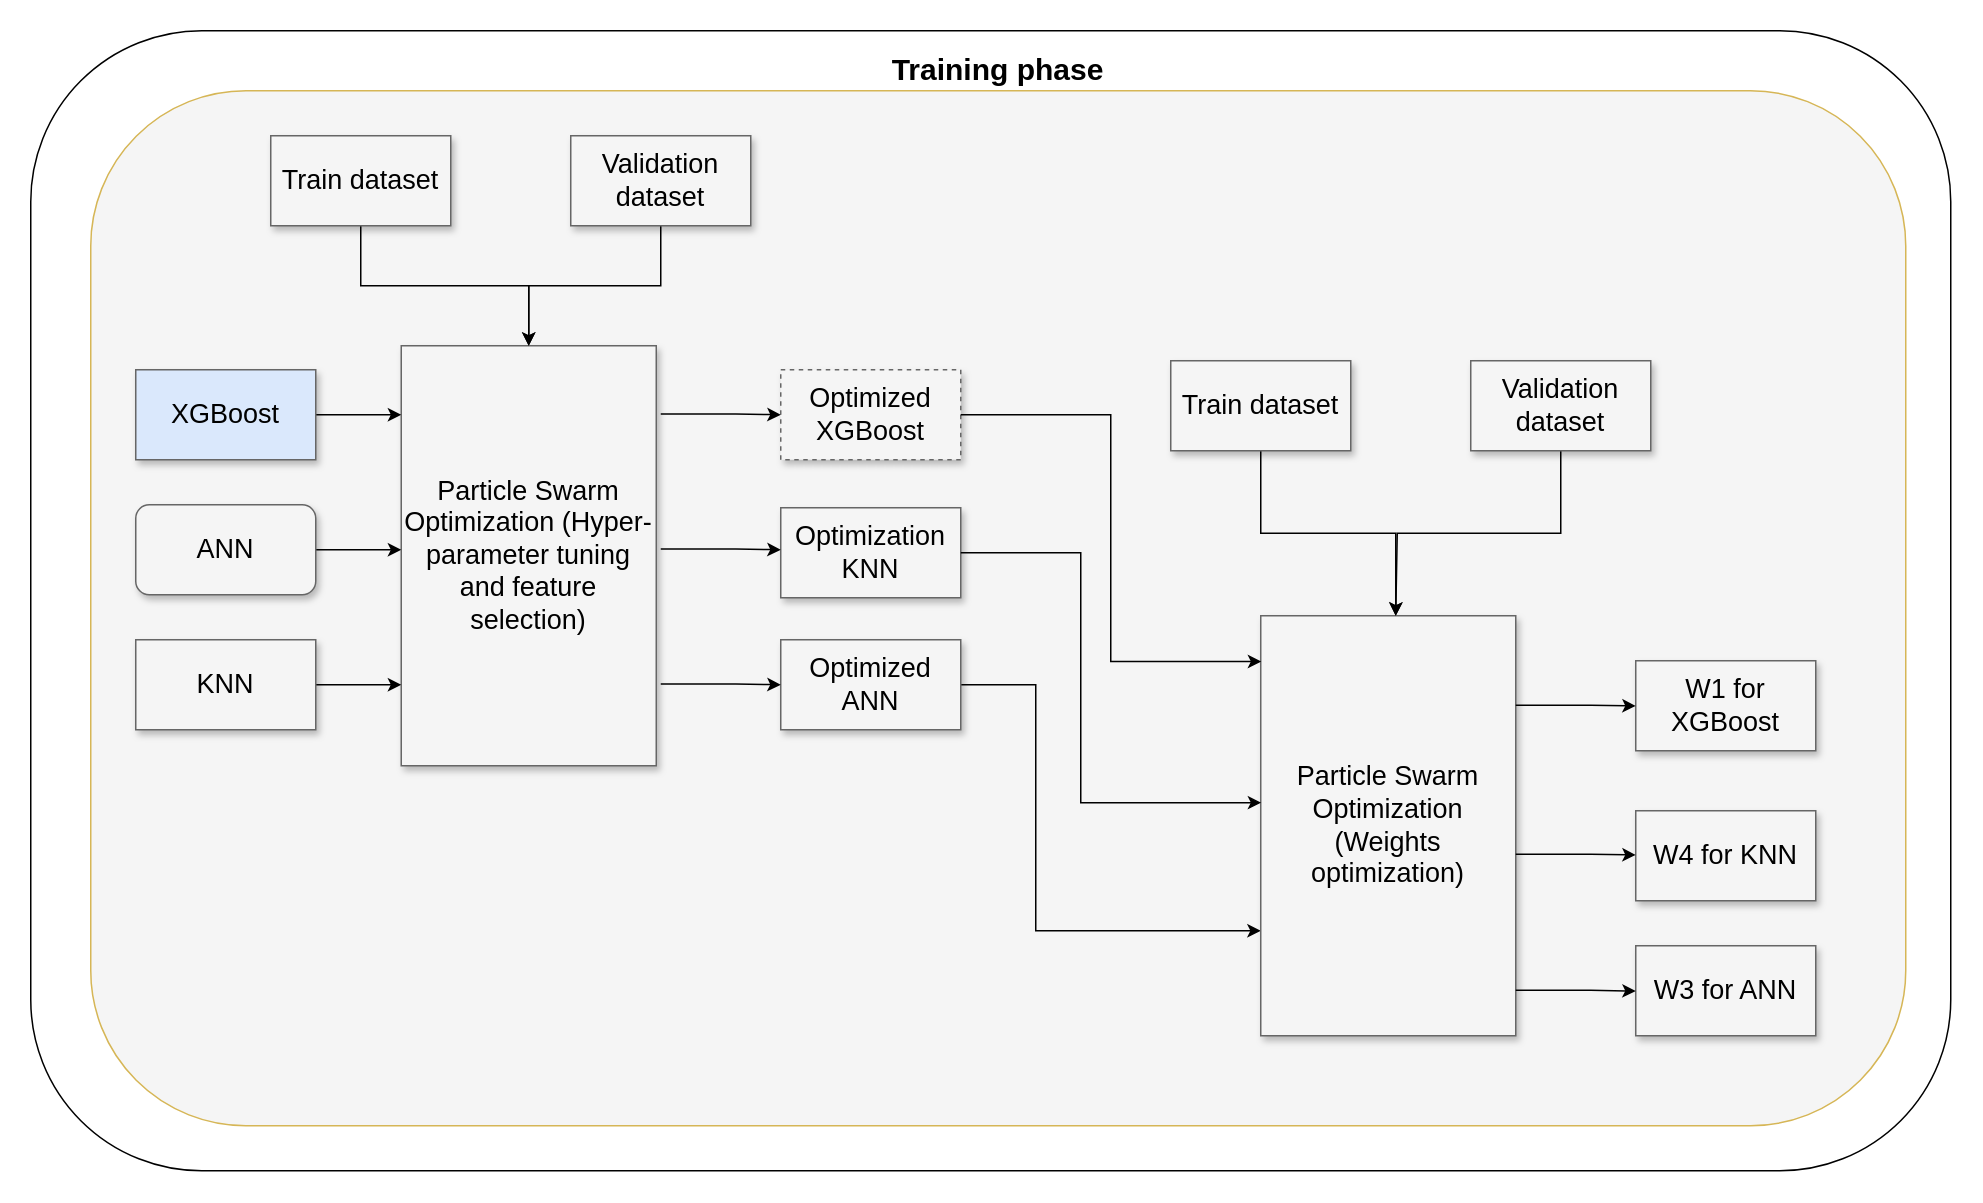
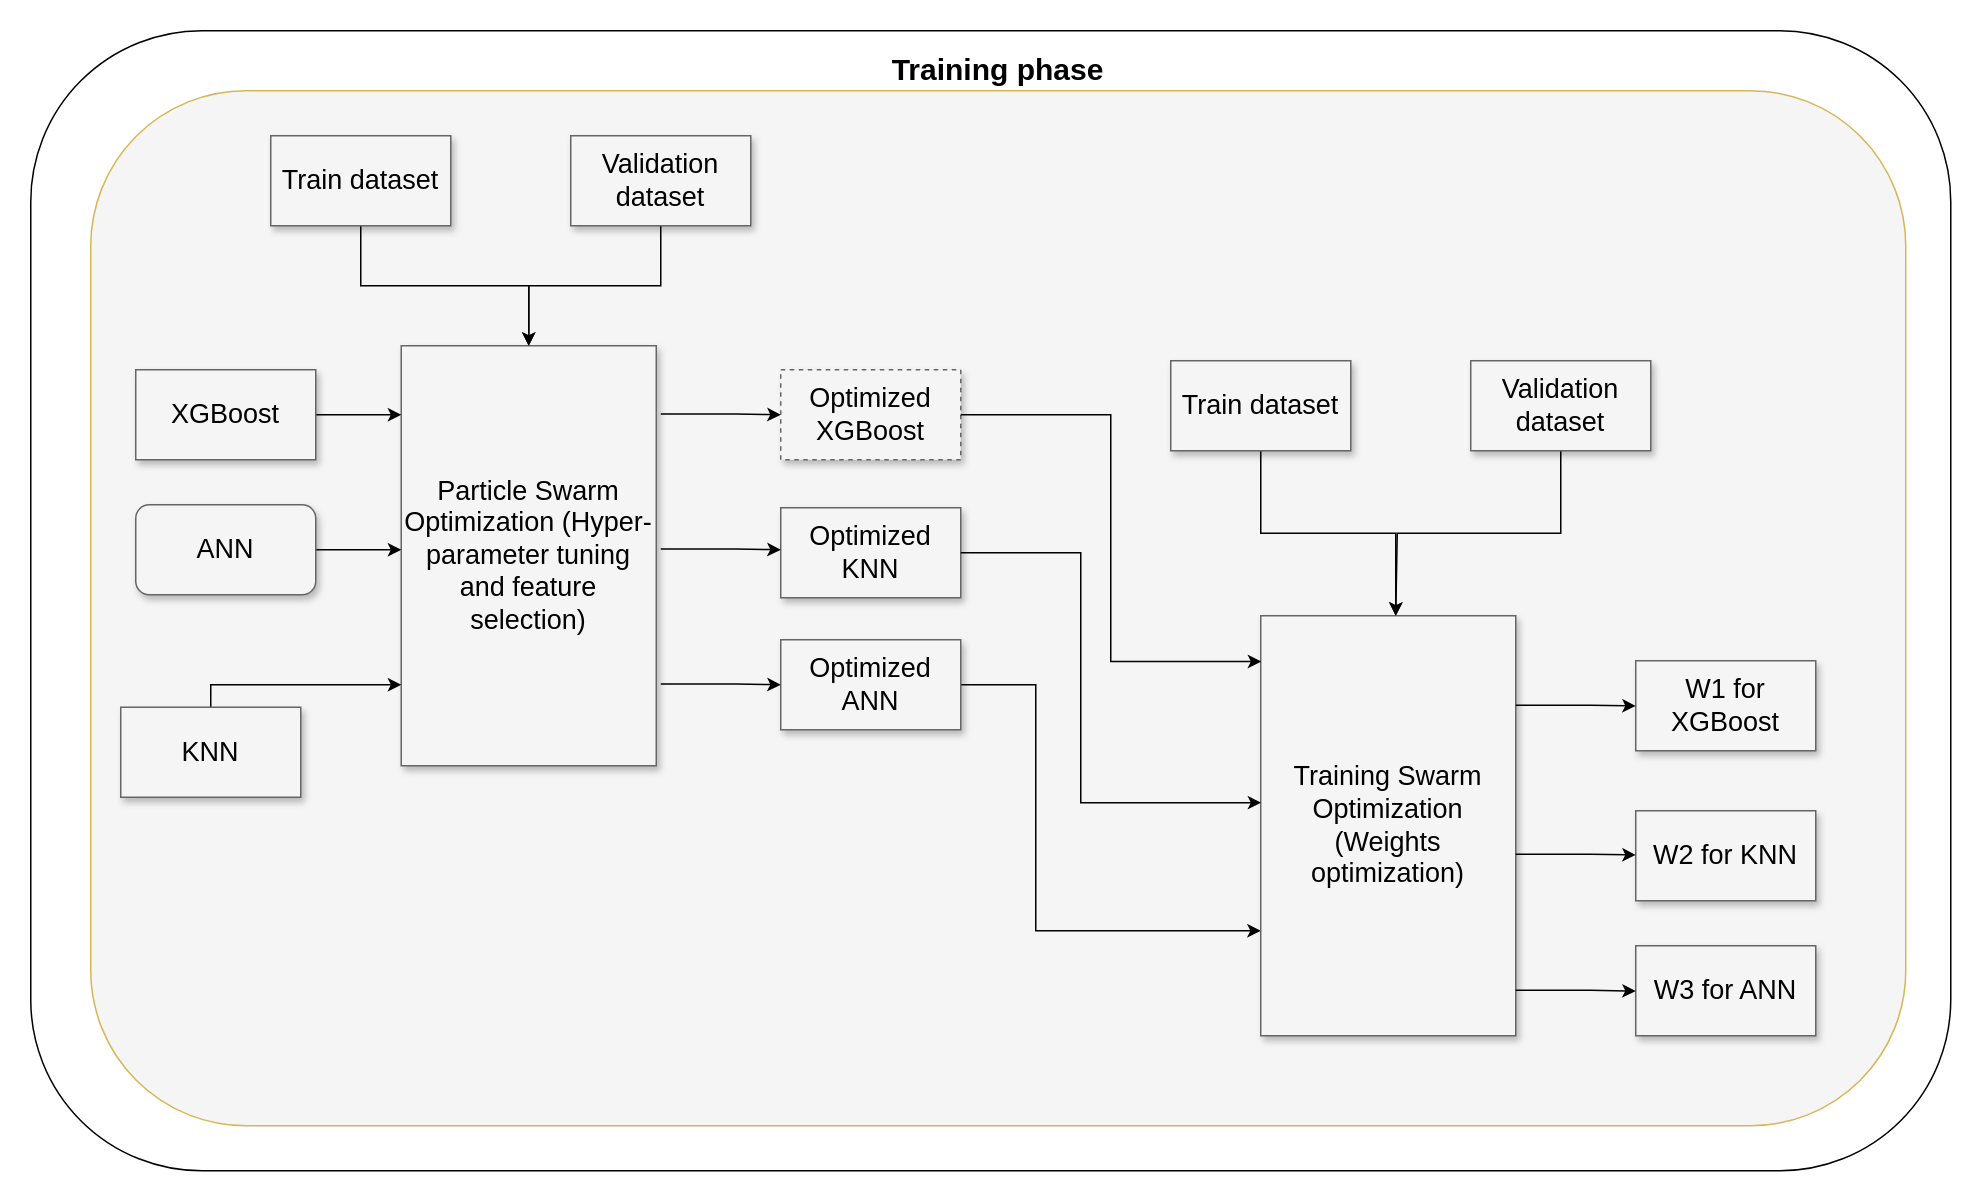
  <mxCell id="0" style=";html=1;" />
  <mxCell id="1" style=";html=1;" parent="0" />
  <mxCell id="2" value="" style="rounded=1;whiteSpace=wrap;html=1;" vertex="1" parent="1"><mxGeometry x="20" y="20" width="1280" height="760" as="geometry" /></mxCell>
  <mxCell id="3" value="&lt;font style=&quot;font-size: 20px;&quot;&gt;&lt;b&gt;Training phase&lt;/b&gt;&lt;/font&gt;" style="rounded=1;whiteSpace=wrap;html=1;fillColor=#f5f5f5;strokeColor=#d6b656;labelPosition=center;verticalLabelPosition=top;align=center;verticalAlign=bottom;" vertex="1" parent="1"><mxGeometry x="60" y="60" width="1210" height="690" as="geometry" /></mxCell>
  <mxCell id="4" value="Particle Swarm Optimization (Hyper-parameter tuning and feature selection)" style="whiteSpace=wrap;html=1;shadow=1;fontSize=18;fillColor=#f5f5f5;strokeColor=#666666;" parent="1" vertex="1"><mxGeometry x="267" y="230" width="170" height="280" as="geometry" /></mxCell>
  <mxCell id="5" value="" style="edgeStyle=orthogonalEdgeStyle;rounded=0;orthogonalLoop=1;jettySize=auto;html=1;" edge="1" parent="1" source="6" target="4"><mxGeometry relative="1" as="geometry"><Array as="points"><mxPoint x="260" y="456" /><mxPoint x="260" y="456" /></Array></mxGeometry></mxCell>
- <mxCell id="6" value="KNN" style="whiteSpace=wrap;html=1;shadow=1;fontSize=18;fillColor=#f5f5f5;strokeColor=#666666;" parent="1" vertex="1"><mxGeometry x="90" y="426" width="120" height="60" as="geometry" /></mxCell>
+ <mxCell id="6" value="KNN" style="whiteSpace=wrap;html=1;shadow=1;fontSize=18;fillColor=#f5f5f5;strokeColor=#666666;" parent="1" vertex="1"><mxGeometry x="80" y="471" width="120" height="60" as="geometry" /></mxCell>
  <mxCell id="7" value="" style="edgeStyle=orthogonalEdgeStyle;rounded=0;orthogonalLoop=1;jettySize=auto;html=1;" edge="1" parent="1" source="8" target="4"><mxGeometry relative="1" as="geometry"><Array as="points"><mxPoint x="260" y="366" /><mxPoint x="260" y="366" /></Array></mxGeometry></mxCell>
  <mxCell id="8" value="ANN" style="whiteSpace=wrap;html=1;shadow=1;fontSize=18;fillColor=#f5f5f5;strokeColor=#666666;rounded=1;" vertex="1" parent="1"><mxGeometry x="90" y="336" width="120" height="60" as="geometry" /></mxCell>
  <mxCell id="9" value="" style="edgeStyle=orthogonalEdgeStyle;rounded=0;orthogonalLoop=1;jettySize=auto;html=1;" edge="1" parent="1" source="10" target="4"><mxGeometry relative="1" as="geometry"><Array as="points"><mxPoint x="260" y="276" /><mxPoint x="260" y="276" /></Array></mxGeometry></mxCell>
- <mxCell id="10" value="XGBoost" style="whiteSpace=wrap;html=1;shadow=1;fontSize=18;fillColor=#dae8fc;strokeColor=#666666;" vertex="1" parent="1"><mxGeometry x="90" y="246" width="120" height="60" as="geometry" /></mxCell>
+ <mxCell id="10" value="XGBoost" style="whiteSpace=wrap;html=1;shadow=1;fontSize=18;fillColor=#f5f5f5;strokeColor=#666666;" vertex="1" parent="1"><mxGeometry x="90" y="246" width="120" height="60" as="geometry" /></mxCell>
  <mxCell id="11" value="Optimized XGBoost" style="whiteSpace=wrap;html=1;shadow=1;fontSize=18;fillColor=#f5f5f5;strokeColor=#666666;dashed=1;" vertex="1" parent="1"><mxGeometry x="520" y="246" width="120" height="60" as="geometry" /></mxCell>
- <mxCell id="12" value="Optimization KNN" style="whiteSpace=wrap;html=1;shadow=1;fontSize=18;fillColor=#f5f5f5;strokeColor=#666666;" vertex="1" parent="1"><mxGeometry x="520" y="338" width="120" height="60" as="geometry" /></mxCell>
+ <mxCell id="12" value="Optimized KNN" style="whiteSpace=wrap;html=1;shadow=1;fontSize=18;fillColor=#f5f5f5;strokeColor=#666666;" vertex="1" parent="1"><mxGeometry x="520" y="338" width="120" height="60" as="geometry" /></mxCell>
  <mxCell id="13" style="edgeStyle=orthogonalEdgeStyle;rounded=0;orthogonalLoop=1;jettySize=auto;html=1;exitX=1;exitY=0.5;exitDx=0;exitDy=0;entryX=0;entryY=0.75;entryDx=0;entryDy=0;" edge="1" parent="1" source="14" target="18"><mxGeometry relative="1" as="geometry"><Array as="points"><mxPoint x="690" y="456" /><mxPoint x="690" y="620" /></Array></mxGeometry></mxCell>
  <mxCell id="14" value="Optimized ANN" style="whiteSpace=wrap;html=1;shadow=1;fontSize=18;fillColor=#f5f5f5;strokeColor=#666666;" vertex="1" parent="1"><mxGeometry x="520" y="426" width="120" height="60" as="geometry" /></mxCell>
  <mxCell id="15" value="" style="edgeStyle=orthogonalEdgeStyle;rounded=0;orthogonalLoop=1;jettySize=auto;html=1;entryX=0;entryY=0.5;entryDx=0;entryDy=0;" edge="1" parent="1" target="11"><mxGeometry relative="1" as="geometry"><mxPoint x="440" y="275.52" as="sourcePoint" /><mxPoint x="497" y="275.52" as="targetPoint" /><Array as="points"><mxPoint x="490" y="276" /></Array></mxGeometry></mxCell>
  <mxCell id="16" value="" style="edgeStyle=orthogonalEdgeStyle;rounded=0;orthogonalLoop=1;jettySize=auto;html=1;entryX=0;entryY=0.5;entryDx=0;entryDy=0;" edge="1" parent="1"><mxGeometry relative="1" as="geometry"><mxPoint x="440" y="365.52" as="sourcePoint" /><mxPoint x="520" y="366" as="targetPoint" /><Array as="points"><mxPoint x="490" y="366" /></Array></mxGeometry></mxCell>
  <mxCell id="17" value="" style="edgeStyle=orthogonalEdgeStyle;rounded=0;orthogonalLoop=1;jettySize=auto;html=1;entryX=0;entryY=0.5;entryDx=0;entryDy=0;" edge="1" parent="1"><mxGeometry relative="1" as="geometry"><mxPoint x="440" y="455.52" as="sourcePoint" /><mxPoint x="520" y="456" as="targetPoint" /><Array as="points"><mxPoint x="490" y="456" /></Array></mxGeometry></mxCell>
- <mxCell id="18" value="Particle Swarm Optimization (Weights optimization)" style="whiteSpace=wrap;html=1;shadow=1;fontSize=18;fillColor=#f5f5f5;strokeColor=#666666;" vertex="1" parent="1"><mxGeometry x="840" y="410" width="170" height="280" as="geometry" /></mxCell>
+ <mxCell id="18" value="Training Swarm Optimization (Weights optimization)" style="whiteSpace=wrap;html=1;shadow=1;fontSize=18;fillColor=#f5f5f5;strokeColor=#666666;" vertex="1" parent="1"><mxGeometry x="840" y="410" width="170" height="280" as="geometry" /></mxCell>
  <mxCell id="19" style="edgeStyle=orthogonalEdgeStyle;rounded=0;orthogonalLoop=1;jettySize=auto;html=1;exitX=0.5;exitY=1;exitDx=0;exitDy=0;" edge="1" parent="1" source="20" target="4"><mxGeometry relative="1" as="geometry" /></mxCell>
  <mxCell id="20" value="Train dataset" style="whiteSpace=wrap;html=1;shadow=1;fontSize=18;fillColor=#f5f5f5;strokeColor=#666666;" vertex="1" parent="1"><mxGeometry x="180" y="90" width="120" height="60" as="geometry" /></mxCell>
  <mxCell id="21" value="" style="edgeStyle=orthogonalEdgeStyle;rounded=0;orthogonalLoop=1;jettySize=auto;html=1;" edge="1" parent="1" source="22" target="4"><mxGeometry relative="1" as="geometry" /></mxCell>
  <mxCell id="22" value="Validation dataset" style="whiteSpace=wrap;html=1;shadow=1;fontSize=18;fillColor=#f5f5f5;strokeColor=#666666;" vertex="1" parent="1"><mxGeometry x="380" y="90" width="120" height="60" as="geometry" /></mxCell>
  <mxCell id="23" style="edgeStyle=orthogonalEdgeStyle;rounded=0;orthogonalLoop=1;jettySize=auto;html=1;exitX=1;exitY=0.5;exitDx=0;exitDy=0;entryX=0.002;entryY=0.109;entryDx=0;entryDy=0;entryPerimeter=0;" edge="1" parent="1" source="11" target="18"><mxGeometry relative="1" as="geometry" /></mxCell>
  <mxCell id="24" style="edgeStyle=orthogonalEdgeStyle;rounded=0;orthogonalLoop=1;jettySize=auto;html=1;exitX=1;exitY=0.5;exitDx=0;exitDy=0;entryX=0.002;entryY=0.445;entryDx=0;entryDy=0;entryPerimeter=0;" edge="1" parent="1" source="12" target="18"><mxGeometry relative="1" as="geometry"><Array as="points"><mxPoint x="720" y="368" /><mxPoint x="720" y="535" /></Array></mxGeometry></mxCell>
  <mxCell id="25" style="edgeStyle=orthogonalEdgeStyle;rounded=0;orthogonalLoop=1;jettySize=auto;html=1;exitX=0.5;exitY=1;exitDx=0;exitDy=0;" edge="1" parent="1" source="26" target="18"><mxGeometry relative="1" as="geometry"><Array as="points"><mxPoint x="840" y="355" /><mxPoint x="930" y="355" /></Array></mxGeometry></mxCell>
  <mxCell id="26" value="Train dataset" style="whiteSpace=wrap;html=1;shadow=1;fontSize=18;fillColor=#f5f5f5;strokeColor=#666666;" vertex="1" parent="1"><mxGeometry x="780" y="240" width="120" height="60" as="geometry" /></mxCell>
  <mxCell id="27" style="edgeStyle=orthogonalEdgeStyle;rounded=0;orthogonalLoop=1;jettySize=auto;html=1;exitX=0.5;exitY=1;exitDx=0;exitDy=0;" edge="1" parent="1" source="28"><mxGeometry relative="1" as="geometry"><mxPoint x="930" y="410" as="targetPoint" /><Array as="points"><mxPoint x="1040" y="355" /><mxPoint x="931" y="355" /><mxPoint x="931" y="410" /></Array></mxGeometry></mxCell>
  <mxCell id="28" value="Validation dataset" style="whiteSpace=wrap;html=1;shadow=1;fontSize=18;fillColor=#f5f5f5;strokeColor=#666666;" vertex="1" parent="1"><mxGeometry x="980" y="240" width="120" height="60" as="geometry" /></mxCell>
  <mxCell id="29" value="W1 for XGBoost" style="whiteSpace=wrap;html=1;shadow=1;fontSize=18;fillColor=#f5f5f5;strokeColor=#666666;" vertex="1" parent="1"><mxGeometry x="1090" y="440" width="120" height="60" as="geometry" /></mxCell>
- <mxCell id="30" value="W4 for KNN" style="whiteSpace=wrap;html=1;shadow=1;fontSize=18;fillColor=#f5f5f5;strokeColor=#666666;" vertex="1" parent="1"><mxGeometry x="1090" y="540" width="120" height="60" as="geometry" /></mxCell>
+ <mxCell id="30" value="W2 for KNN" style="whiteSpace=wrap;html=1;shadow=1;fontSize=18;fillColor=#f5f5f5;strokeColor=#666666;" vertex="1" parent="1"><mxGeometry x="1090" y="540" width="120" height="60" as="geometry" /></mxCell>
  <mxCell id="31" value="W3 for ANN" style="whiteSpace=wrap;html=1;shadow=1;fontSize=18;fillColor=#f5f5f5;strokeColor=#666666;" vertex="1" parent="1"><mxGeometry x="1090" y="630" width="120" height="60" as="geometry" /></mxCell>
  <mxCell id="32" value="" style="edgeStyle=orthogonalEdgeStyle;rounded=0;orthogonalLoop=1;jettySize=auto;html=1;entryX=0;entryY=0.5;entryDx=0;entryDy=0;" edge="1" parent="1"><mxGeometry relative="1" as="geometry"><mxPoint x="1010" y="469.66" as="sourcePoint" /><mxPoint x="1090" y="470.14" as="targetPoint" /><Array as="points"><mxPoint x="1060" y="470.14" /></Array></mxGeometry></mxCell>
  <mxCell id="33" value="" style="edgeStyle=orthogonalEdgeStyle;rounded=0;orthogonalLoop=1;jettySize=auto;html=1;entryX=0;entryY=0.5;entryDx=0;entryDy=0;" edge="1" parent="1"><mxGeometry relative="1" as="geometry"><mxPoint x="1010" y="569" as="sourcePoint" /><mxPoint x="1090" y="569.48" as="targetPoint" /><Array as="points"><mxPoint x="1060" y="569.48" /></Array></mxGeometry></mxCell>
  <mxCell id="34" value="" style="edgeStyle=orthogonalEdgeStyle;rounded=0;orthogonalLoop=1;jettySize=auto;html=1;entryX=0;entryY=0.5;entryDx=0;entryDy=0;" edge="1" parent="1"><mxGeometry relative="1" as="geometry"><mxPoint x="1010" y="659.71" as="sourcePoint" /><mxPoint x="1090" y="660.19" as="targetPoint" /><Array as="points"><mxPoint x="1060" y="660.19" /></Array></mxGeometry></mxCell>
